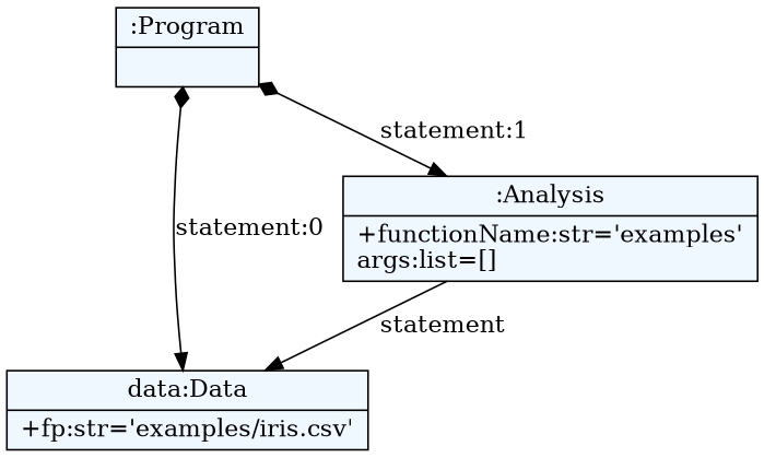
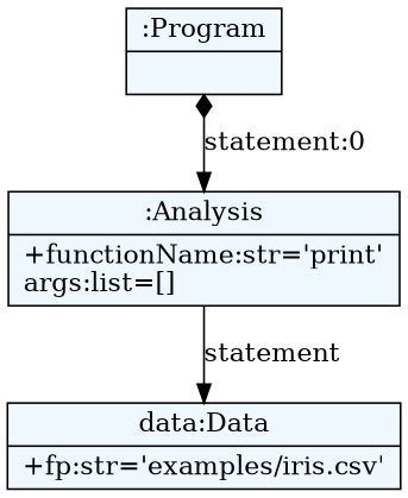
  digraph {
    fontname="Bitstream Vera Sans"
    fontsize=8
    nodesep=0.3
    node [fillcolor=aliceblue shape=record style=filled]
    edge [arrowtail=diamond dir=both]
    n1 [label="{:Program|}"]
    n2 [label="{data:Data|+fp:str='examples/iris.csv'\l}"]
-   n3 [label="{:Analysis|+functionName:str='examples'\largs:list=[]\l}"]
-   n1 -> n2 [label="statement:0"]
-   n1 -> n3 [label="statement:1"]
+   n3 [label="{:Analysis|+functionName:str='print'\largs:list=[]\l}"]
+   n1 -> n3 [label="statement:0"]
    n3 -> n2 [arrowtail=empty dir=black label=statement]
  }
